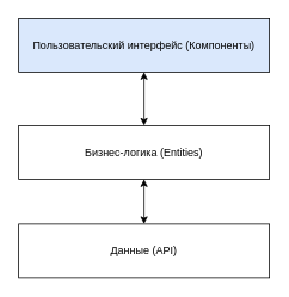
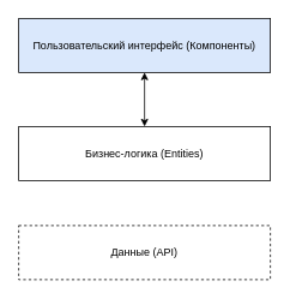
  <mxCell id="0" />
  <mxCell id="1" parent="0" />
  <mxCell id="2" value="Пользовательский интерфейс (Компоненты)" style="rounded=0;whiteSpace=wrap;html=1;fillColor=#dae8fc;" vertex="1" parent="1"><mxGeometry x="20" y="20" width="280" height="60" as="geometry" /></mxCell>
  <mxCell id="3" value="Бизнес-логика (Entities)" style="rounded=0;whiteSpace=wrap;html=1;" vertex="1" parent="1"><mxGeometry x="20" y="140" width="280" height="60" as="geometry" /></mxCell>
- <mxCell id="4" value="Данные (API)" style="rounded=0;whiteSpace=wrap;html=1;" vertex="1" parent="1"><mxGeometry x="20" y="250" width="280" height="60" as="geometry" /></mxCell>
- <mxCell id="5" value="" style="endArrow=classic;startArrow=classic;html=1;rounded=0;entryX=0.5;entryY=1;entryDx=0;entryDy=0;exitX=0.5;exitY=0;exitDx=0;exitDy=0;" edge="1" parent="1" source="4" target="3"><mxGeometry width="50" height="50" relative="1" as="geometry"><mxPoint x="130" y="260" as="sourcePoint" /><mxPoint x="180" y="210" as="targetPoint" /></mxGeometry></mxCell>
+ <mxCell id="4" value="Данные (API)" style="rounded=0;whiteSpace=wrap;html=1;dashed=1;" vertex="1" parent="1"><mxGeometry x="20" y="250" width="280" height="60" as="geometry" /></mxCell>
  <mxCell id="6" value="" style="endArrow=classic;startArrow=classic;html=1;rounded=0;exitX=0.5;exitY=0;exitDx=0;exitDy=0;" edge="1" parent="1" source="3" target="2"><mxGeometry width="50" height="50" relative="1" as="geometry"><mxPoint x="160" y="130" as="sourcePoint" /><mxPoint x="210" y="80" as="targetPoint" /></mxGeometry></mxCell>
